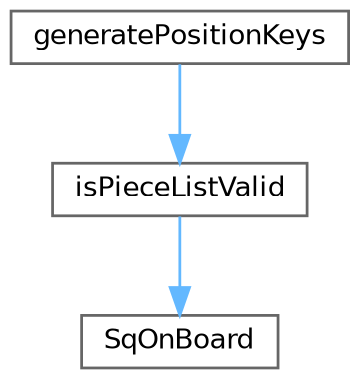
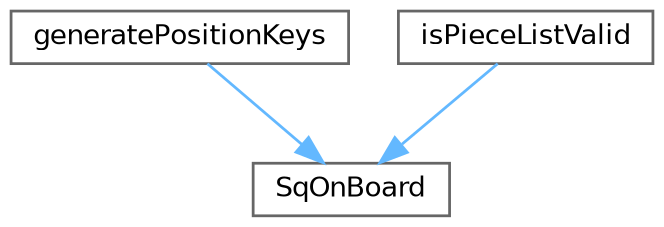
  digraph {
    rankdir=TB
    node [color=grey40 fillcolor=white fontname=Helvetica fontsize=10 shape=box style=filled]
    edge [color=steelblue1 fontname=Helvetica fontsize=10 labelfontname=Helvetica labelfontsize=10 style=solid]
    n1 [height=0.2 label=generatePositionKeys width=0.4]
    n2 [height=0.2 label=SqOnBoard width=0.4]
    n3 [height=0.2 label=isPieceListValid width=0.4]
-   n1 -> n3
+   n1 -> n2
    n3 -> n2
  }
